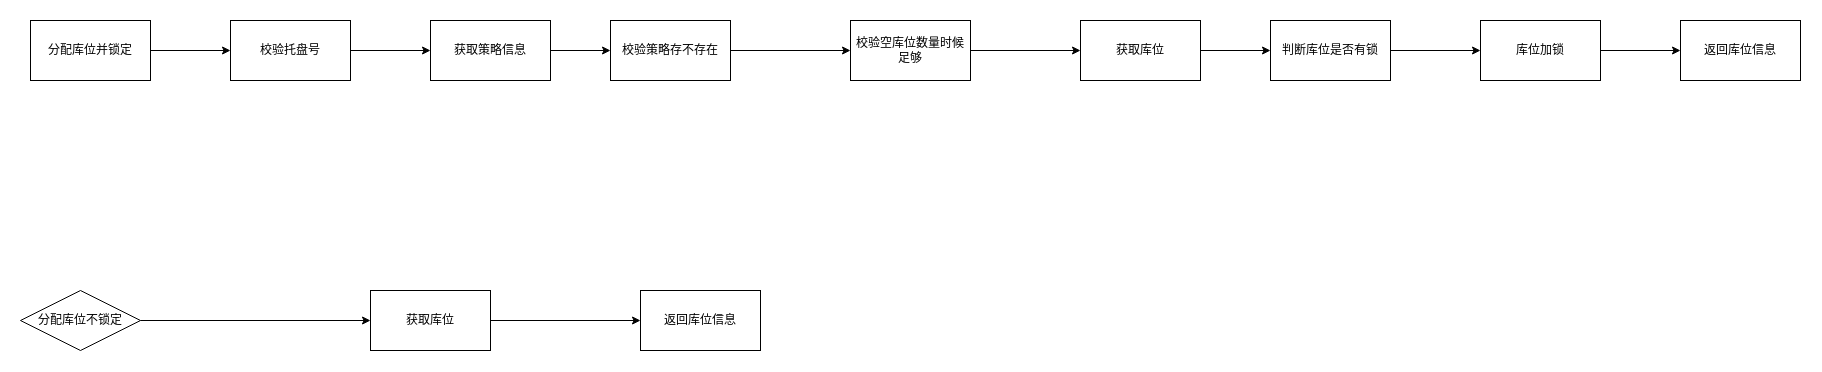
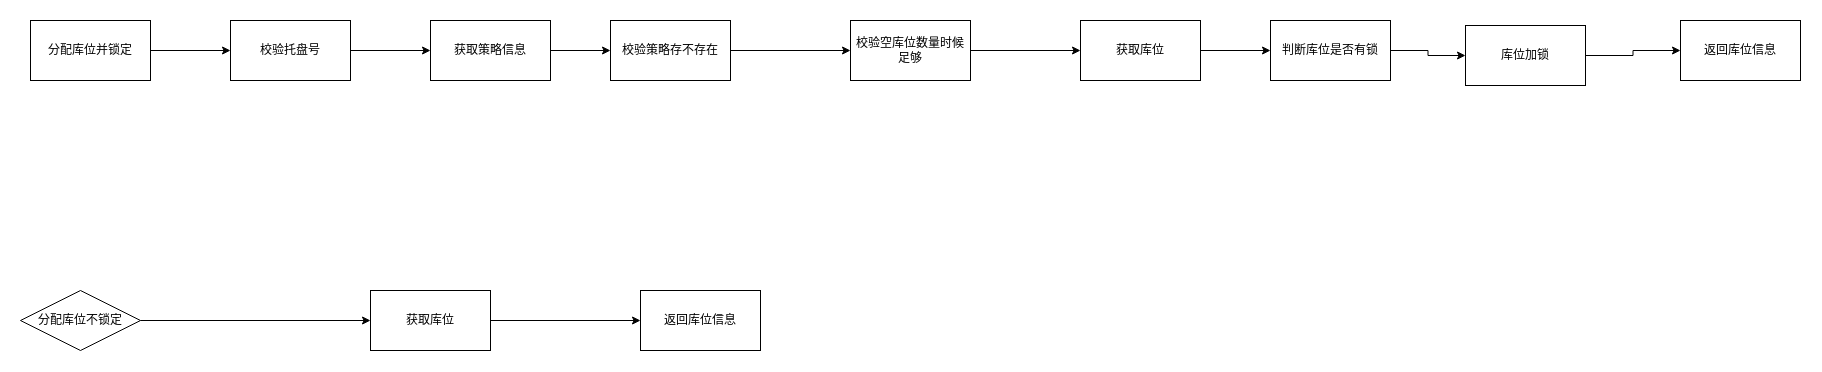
  <mxCell id="0" />
  <mxCell id="1" parent="0" />
  <mxCell id="2" value="" style="edgeStyle=orthogonalEdgeStyle;rounded=0;orthogonalLoop=1;jettySize=auto;html=1;" parent="1" source="3" target="5" edge="1"><mxGeometry relative="1" as="geometry" /></mxCell>
  <mxCell id="3" value="分配库位并锁定" style="rounded=0;whiteSpace=wrap;html=1;" parent="1" vertex="1"><mxGeometry x="30" y="20" width="120" height="60" as="geometry" /></mxCell>
  <mxCell id="4" value="" style="edgeStyle=orthogonalEdgeStyle;rounded=0;orthogonalLoop=1;jettySize=auto;html=1;" parent="1" source="5" target="7" edge="1"><mxGeometry relative="1" as="geometry" /></mxCell>
  <mxCell id="5" value="校验托盘号" style="rounded=0;whiteSpace=wrap;html=1;" parent="1" vertex="1"><mxGeometry x="230" y="20" width="120" height="60" as="geometry" /></mxCell>
  <mxCell id="6" value="" style="edgeStyle=orthogonalEdgeStyle;rounded=0;orthogonalLoop=1;jettySize=auto;html=1;" parent="1" source="7" target="9" edge="1"><mxGeometry relative="1" as="geometry" /></mxCell>
  <mxCell id="7" value="获取策略信息" style="whiteSpace=wrap;html=1;rounded=0;" parent="1" vertex="1"><mxGeometry x="430" y="20" width="120" height="60" as="geometry" /></mxCell>
  <mxCell id="8" value="" style="edgeStyle=orthogonalEdgeStyle;rounded=0;orthogonalLoop=1;jettySize=auto;html=1;" parent="1" source="9" target="11" edge="1"><mxGeometry relative="1" as="geometry" /></mxCell>
  <mxCell id="9" value="校验策略存不存在" style="whiteSpace=wrap;html=1;rounded=0;" parent="1" vertex="1"><mxGeometry x="610" y="20" width="120" height="60" as="geometry" /></mxCell>
  <mxCell id="10" style="edgeStyle=orthogonalEdgeStyle;rounded=0;orthogonalLoop=1;jettySize=auto;html=1;entryX=0;entryY=0.5;entryDx=0;entryDy=0;" edge="1" parent="1" source="11" target="13"><mxGeometry relative="1" as="geometry"><mxPoint x="1160" y="50" as="targetPoint" /></mxGeometry></mxCell>
  <mxCell id="11" value="校验空库位数量时候足够" style="whiteSpace=wrap;html=1;rounded=0;" parent="1" vertex="1"><mxGeometry x="850" y="20" width="120" height="60" as="geometry" /></mxCell>
  <mxCell id="12" value="" style="edgeStyle=orthogonalEdgeStyle;rounded=0;orthogonalLoop=1;jettySize=auto;html=1;" parent="1" source="13" target="15" edge="1"><mxGeometry relative="1" as="geometry" /></mxCell>
  <mxCell id="13" value="获取库位" style="whiteSpace=wrap;html=1;rounded=0;" parent="1" vertex="1"><mxGeometry x="1080" y="20" width="120" height="60" as="geometry" /></mxCell>
  <mxCell id="14" value="" style="edgeStyle=orthogonalEdgeStyle;rounded=0;orthogonalLoop=1;jettySize=auto;html=1;" parent="1" source="15" target="17" edge="1"><mxGeometry relative="1" as="geometry" /></mxCell>
  <mxCell id="15" value="判断库位是否有锁" style="whiteSpace=wrap;html=1;rounded=0;" parent="1" vertex="1"><mxGeometry x="1270" y="20" width="120" height="60" as="geometry" /></mxCell>
  <mxCell id="16" value="" style="edgeStyle=orthogonalEdgeStyle;rounded=0;orthogonalLoop=1;jettySize=auto;html=1;" parent="1" source="17" target="18" edge="1"><mxGeometry relative="1" as="geometry" /></mxCell>
- <mxCell id="17" value="库位加锁" style="whiteSpace=wrap;html=1;rounded=0;" parent="1" vertex="1"><mxGeometry x="1480" y="20" width="120" height="60" as="geometry" /></mxCell>
+ <mxCell id="17" value="库位加锁" style="whiteSpace=wrap;html=1;rounded=0;" parent="1" vertex="1"><mxGeometry x="1465" y="25" width="120" height="60" as="geometry" /></mxCell>
  <mxCell id="18" value="返回库位信息" style="whiteSpace=wrap;html=1;rounded=0;" parent="1" vertex="1"><mxGeometry x="1680" y="20" width="120" height="60" as="geometry" /></mxCell>
  <mxCell id="19" value="" style="edgeStyle=orthogonalEdgeStyle;rounded=0;orthogonalLoop=1;jettySize=auto;html=1;entryX=0;entryY=0.5;entryDx=0;entryDy=0;" parent="1" source="20" target="22" edge="1"><mxGeometry relative="1" as="geometry"><mxPoint x="220" y="320" as="targetPoint" /></mxGeometry></mxCell>
  <mxCell id="20" value="分配库位不锁定" style="rhombus;whiteSpace=wrap;html=1;" parent="1" vertex="1"><mxGeometry x="20" y="290" width="120" height="60" as="geometry" /></mxCell>
  <mxCell id="21" style="edgeStyle=orthogonalEdgeStyle;rounded=0;orthogonalLoop=1;jettySize=auto;html=1;" parent="1" source="22" target="23" edge="1"><mxGeometry relative="1" as="geometry" /></mxCell>
  <mxCell id="22" value="获取库位" style="whiteSpace=wrap;html=1;rounded=0;" parent="1" vertex="1"><mxGeometry x="370" y="290" width="120" height="60" as="geometry" /></mxCell>
  <mxCell id="23" value="返回库位信息" style="whiteSpace=wrap;html=1;rounded=0;" parent="1" vertex="1"><mxGeometry x="640" y="290" width="120" height="60" as="geometry" /></mxCell>
